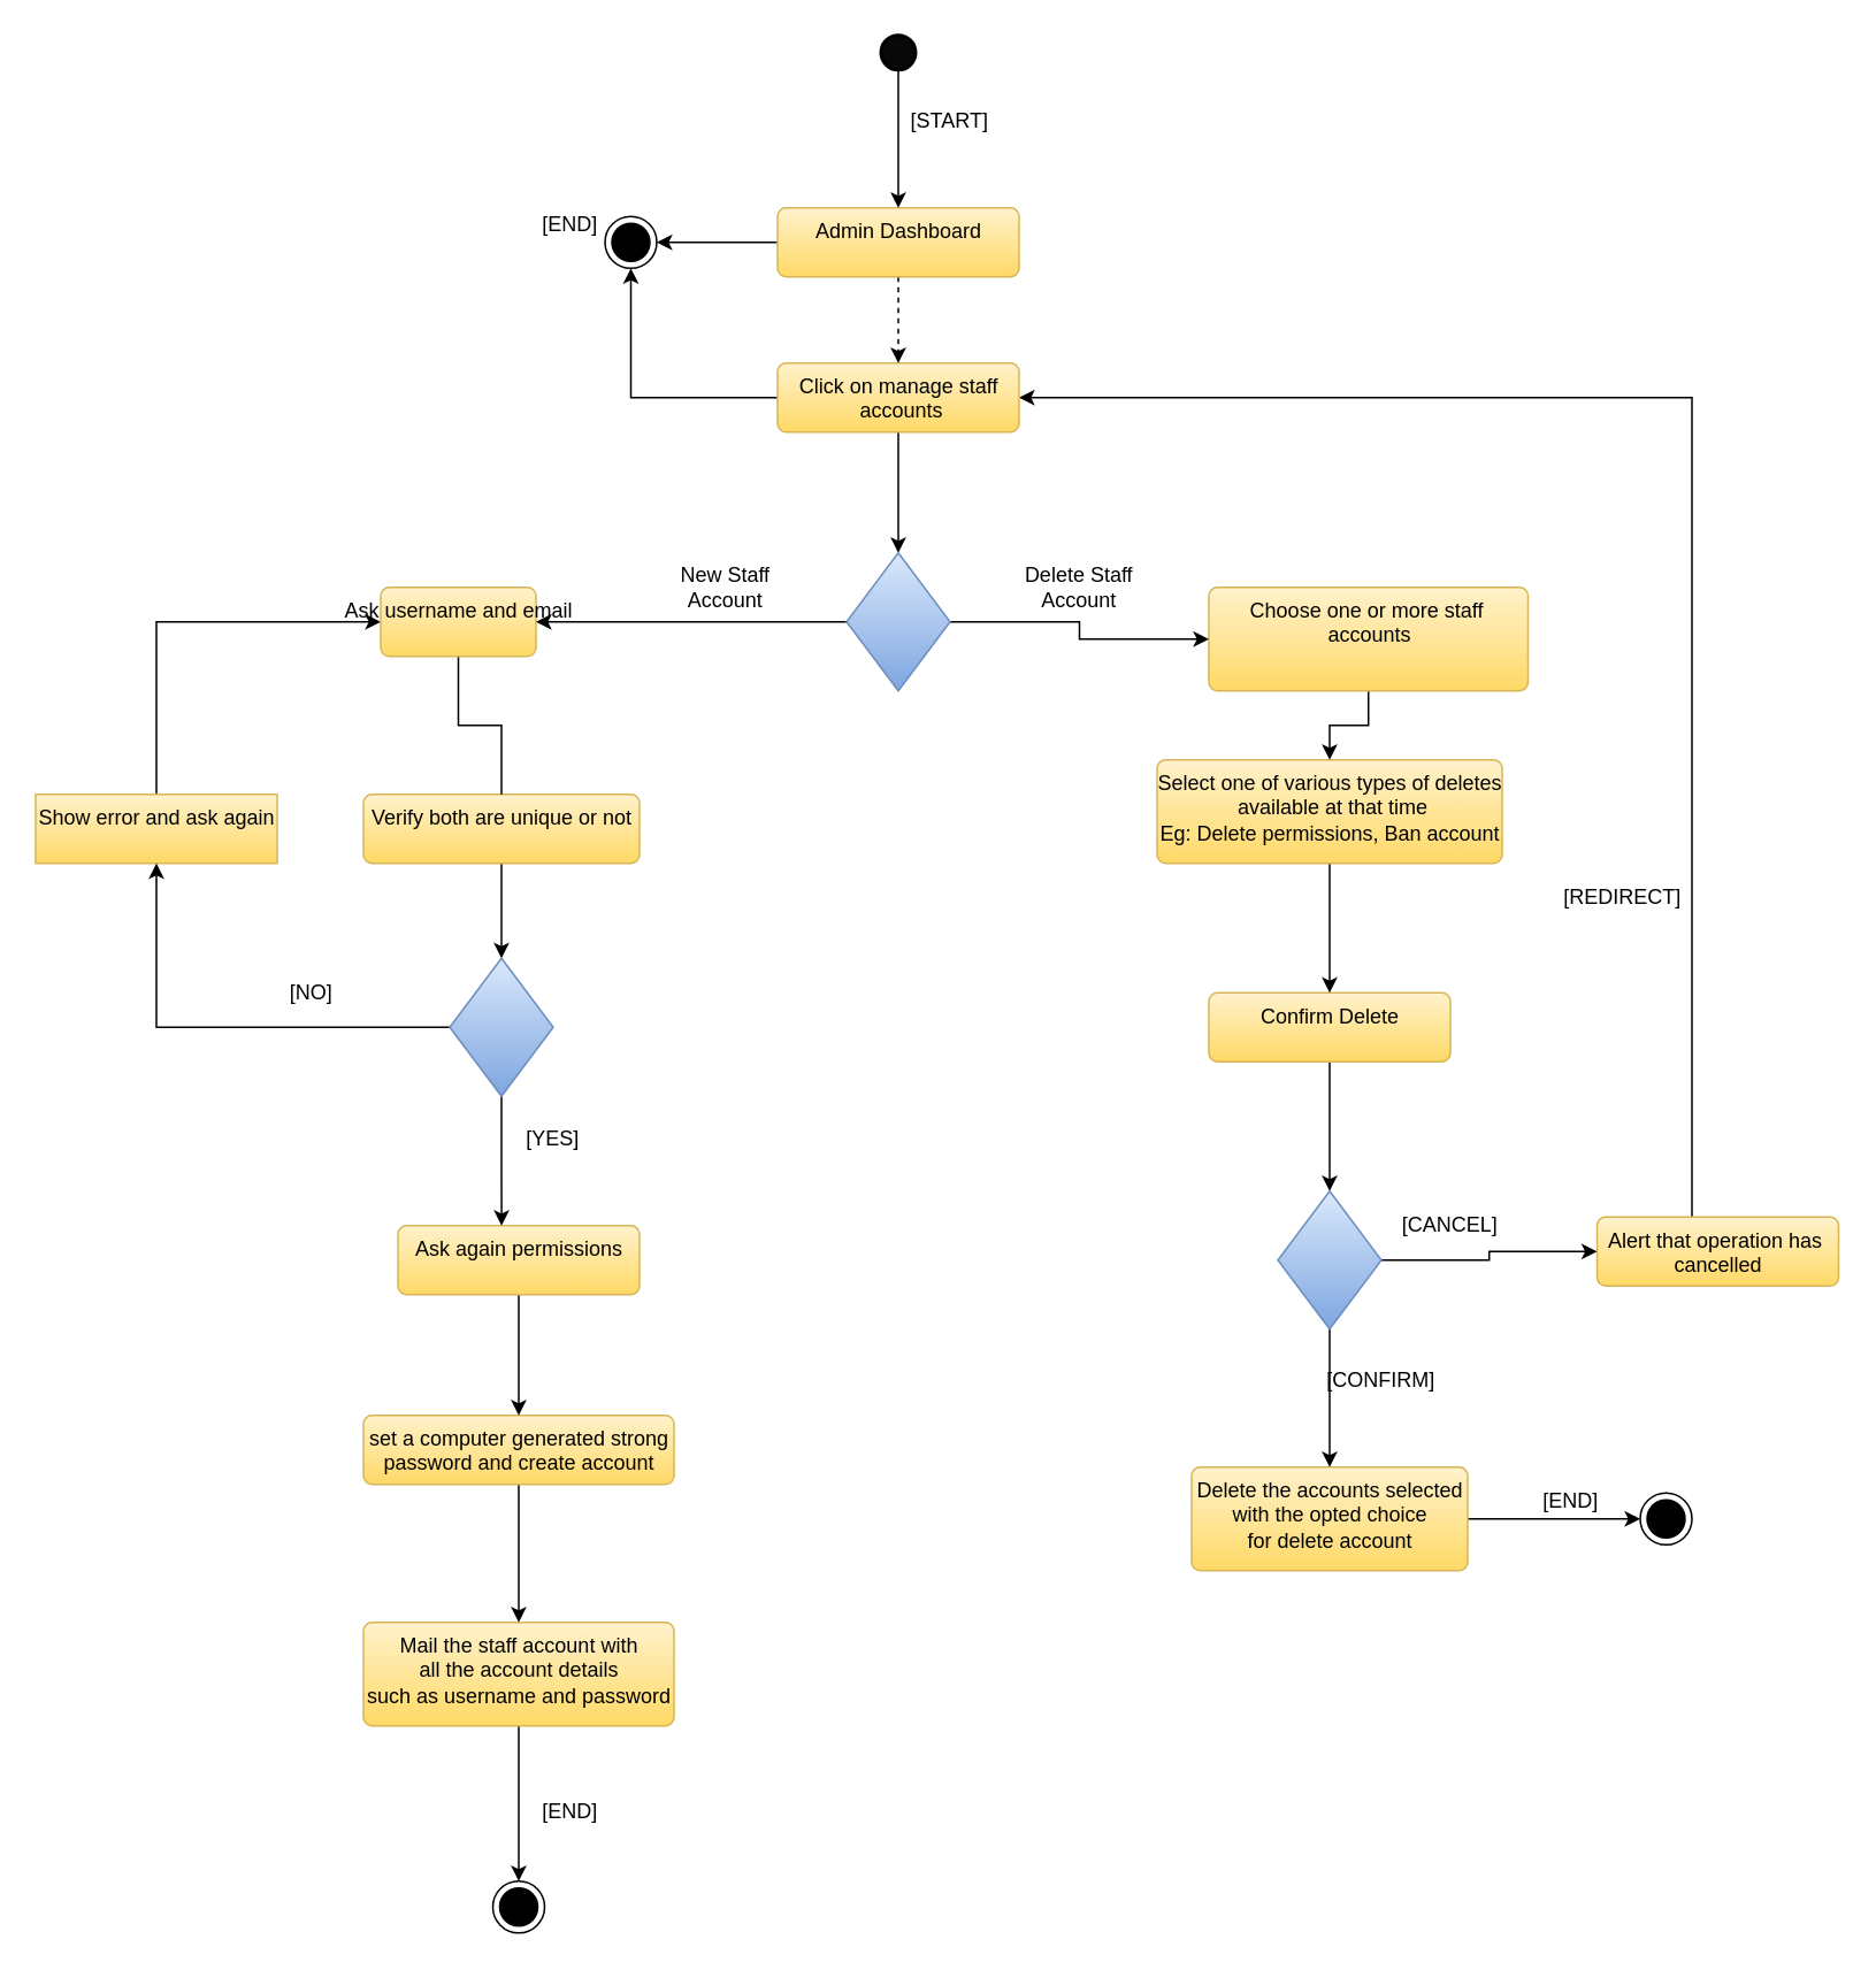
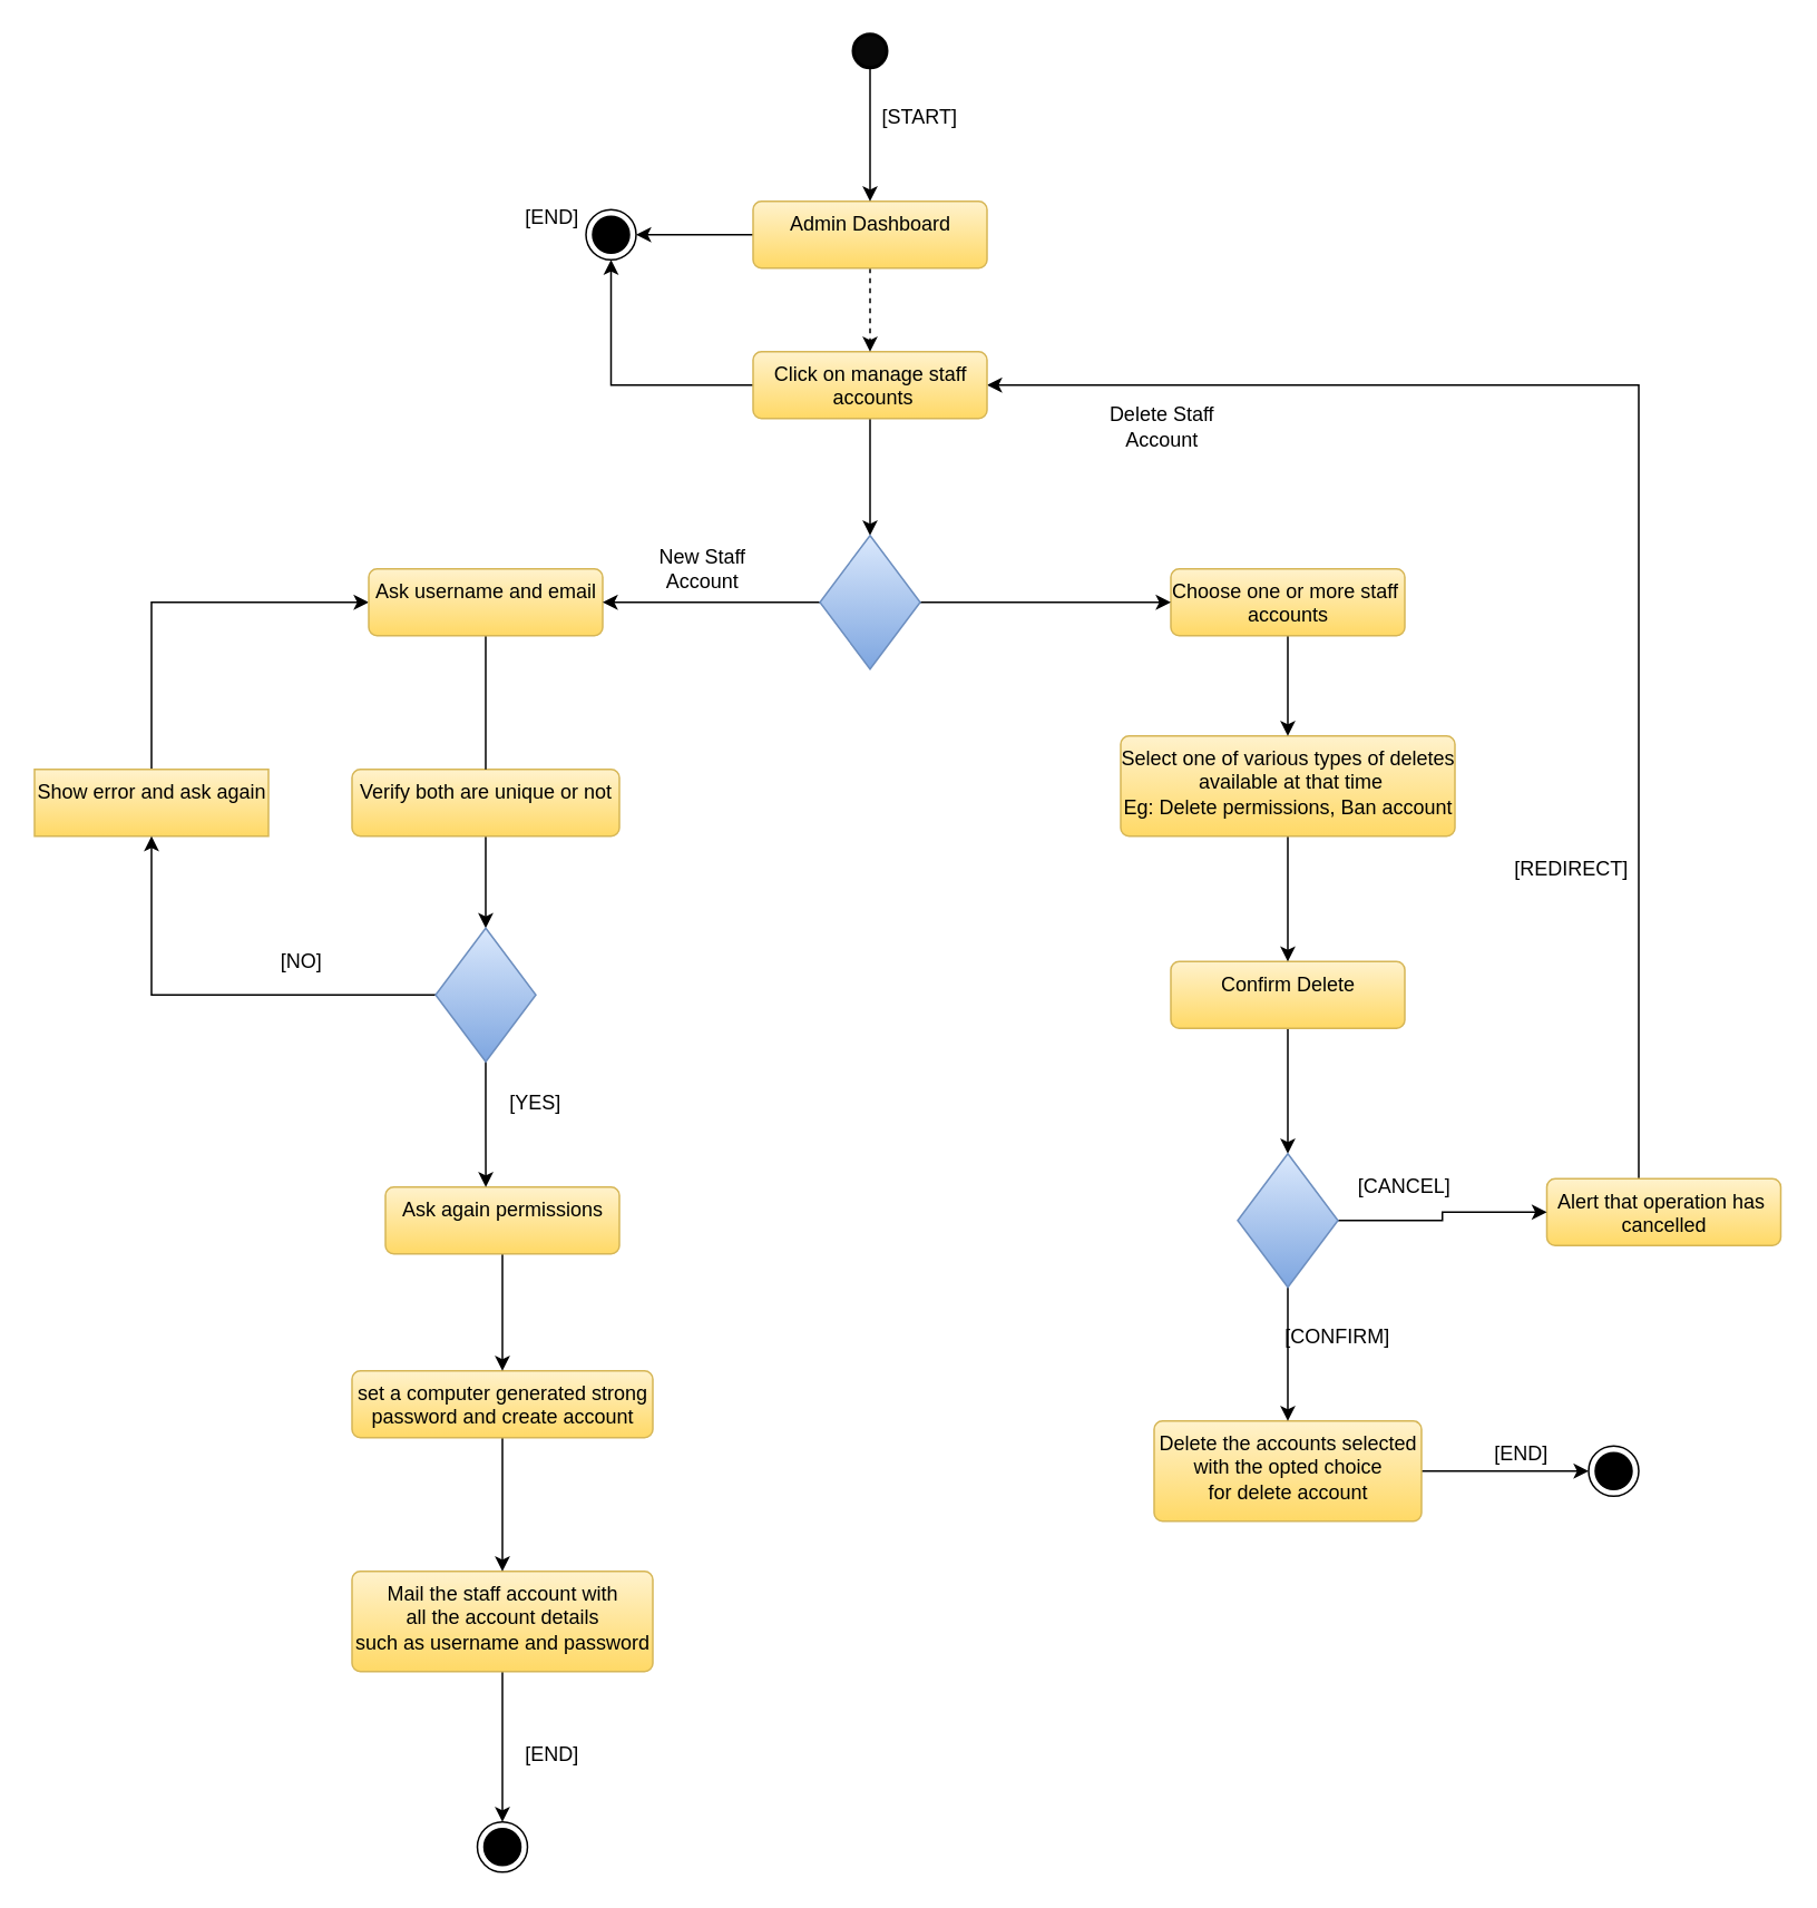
  <mxCell id="0" />
  <mxCell id="1" parent="0" />
  <mxCell id="2" value="" style="edgeStyle=orthogonalEdgeStyle;rounded=0;orthogonalLoop=1;jettySize=auto;html=1;" parent="1" source="3" target="41" edge="1"><mxGeometry relative="1" as="geometry" /></mxCell>
  <mxCell id="3" value="Mail the staff account with &lt;br&gt;all the account details&lt;br&gt;such as username and password" style="html=1;align=center;verticalAlign=top;rounded=1;absoluteArcSize=1;arcSize=10;dashed=0;gradientColor=#ffd966;fillColor=#fff2cc;strokeColor=#d6b656;" parent="1" vertex="1"><mxGeometry x="210" y="940" width="180" height="60" as="geometry" /></mxCell>
  <mxCell id="4" value="" style="edgeStyle=orthogonalEdgeStyle;rounded=0;orthogonalLoop=1;jettySize=auto;html=1;" parent="1" source="5" target="3" edge="1"><mxGeometry relative="1" as="geometry" /></mxCell>
  <mxCell id="5" value="set a computer generated strong&lt;br&gt;password and create account" style="html=1;align=center;verticalAlign=top;rounded=1;absoluteArcSize=1;arcSize=10;dashed=0;gradientColor=#ffd966;fillColor=#fff2cc;strokeColor=#d6b656;" parent="1" vertex="1"><mxGeometry x="210" y="820" width="180" height="40" as="geometry" /></mxCell>
  <mxCell id="6" value="" style="edgeStyle=orthogonalEdgeStyle;rounded=0;orthogonalLoop=1;jettySize=auto;html=1;" parent="1" source="7" target="5" edge="1"><mxGeometry relative="1" as="geometry" /></mxCell>
  <mxCell id="7" value="Ask again permissions" style="html=1;align=center;verticalAlign=top;rounded=1;absoluteArcSize=1;arcSize=10;dashed=0;gradientColor=#ffd966;fillColor=#fff2cc;strokeColor=#d6b656;" parent="1" vertex="1"><mxGeometry x="230" y="710" width="140" height="40" as="geometry" /></mxCell>
  <mxCell id="8" style="edgeStyle=orthogonalEdgeStyle;rounded=0;orthogonalLoop=1;jettySize=auto;html=1;entryX=0;entryY=0.5;entryDx=0;entryDy=0;exitX=0.5;exitY=0;exitDx=0;exitDy=0;" parent="1" source="9" target="21" edge="1"><mxGeometry relative="1" as="geometry" /></mxCell>
  <mxCell id="9" value="Show error and ask again" style="html=1;align=center;verticalAlign=top;absoluteArcSize=1;arcSize=10;dashed=0;gradientColor=#ffd966;fillColor=#fff2cc;strokeColor=#d6b656;rounded=0;" parent="1" vertex="1"><mxGeometry x="20" y="460" width="140" height="40" as="geometry" /></mxCell>
  <mxCell id="10" value="" style="edgeStyle=orthogonalEdgeStyle;rounded=0;orthogonalLoop=1;jettySize=auto;html=1;" parent="1" source="11" target="32" edge="1"><mxGeometry relative="1" as="geometry" /></mxCell>
  <mxCell id="11" value="Verify both are unique or not" style="html=1;align=center;verticalAlign=top;rounded=1;absoluteArcSize=1;arcSize=10;dashed=0;gradientColor=#ffd966;fillColor=#fff2cc;strokeColor=#d6b656;" parent="1" vertex="1"><mxGeometry x="210" y="460" width="160" height="40" as="geometry" /></mxCell>
  <mxCell id="12" style="edgeStyle=orthogonalEdgeStyle;rounded=0;orthogonalLoop=1;jettySize=auto;html=1;entryX=1;entryY=0.5;entryDx=0;entryDy=0;" parent="1" source="13" target="26" edge="1"><mxGeometry relative="1" as="geometry"><Array as="points"><mxPoint x="980" y="230" /></Array></mxGeometry></mxCell>
  <mxCell id="13" value="Alert that operation has&amp;nbsp;&lt;br&gt;cancelled" style="html=1;align=center;verticalAlign=top;rounded=1;absoluteArcSize=1;arcSize=10;dashed=0;gradientColor=#ffd966;fillColor=#fff2cc;strokeColor=#d6b656;" parent="1" vertex="1"><mxGeometry x="925" y="705" width="140" height="40" as="geometry" /></mxCell>
  <mxCell id="14" value="" style="edgeStyle=orthogonalEdgeStyle;rounded=0;orthogonalLoop=1;jettySize=auto;html=1;" parent="1" source="15" target="42" edge="1"><mxGeometry relative="1" as="geometry" /></mxCell>
  <mxCell id="15" value="Delete the accounts selected&lt;br&gt;with the opted choice&lt;br&gt;for delete account" style="html=1;align=center;verticalAlign=top;rounded=1;absoluteArcSize=1;arcSize=10;dashed=0;gradientColor=#ffd966;fillColor=#fff2cc;strokeColor=#d6b656;" parent="1" vertex="1"><mxGeometry x="690" y="850" width="160" height="60" as="geometry" /></mxCell>
  <mxCell id="16" value="" style="edgeStyle=orthogonalEdgeStyle;rounded=0;orthogonalLoop=1;jettySize=auto;html=1;" parent="1" source="17" target="35" edge="1"><mxGeometry relative="1" as="geometry" /></mxCell>
  <mxCell id="17" value="Confirm Delete" style="html=1;align=center;verticalAlign=top;rounded=1;absoluteArcSize=1;arcSize=10;dashed=0;gradientColor=#ffd966;fillColor=#fff2cc;strokeColor=#d6b656;" parent="1" vertex="1"><mxGeometry x="700" y="575" width="140" height="40" as="geometry" /></mxCell>
  <mxCell id="18" value="" style="edgeStyle=orthogonalEdgeStyle;rounded=0;orthogonalLoop=1;jettySize=auto;html=1;" parent="1" source="19" target="17" edge="1"><mxGeometry relative="1" as="geometry" /></mxCell>
  <mxCell id="19" value="Select one of various types of deletes&lt;br&gt;&amp;nbsp;available at that time&lt;br&gt;Eg: Delete permissions, Ban account" style="html=1;align=center;verticalAlign=top;rounded=1;absoluteArcSize=1;arcSize=10;dashed=0;gradientColor=#ffd966;fillColor=#fff2cc;strokeColor=#d6b656;" parent="1" vertex="1"><mxGeometry x="670" y="440" width="200" height="60" as="geometry" /></mxCell>
  <mxCell id="20" value="" style="edgeStyle=orthogonalEdgeStyle;rounded=0;orthogonalLoop=1;jettySize=auto;html=1;endArrow=none;" parent="1" source="21" target="11" edge="1"><mxGeometry relative="1" as="geometry" /></mxCell>
- <mxCell id="21" value="Ask username and email" style="html=1;align=center;verticalAlign=top;rounded=1;absoluteArcSize=1;arcSize=10;dashed=0;gradientColor=#ffd966;fillColor=#fff2cc;strokeColor=#d6b656;" parent="1" vertex="1"><mxGeometry x="220" y="340" width="90" height="40" as="geometry" /></mxCell>
+ <mxCell id="21" value="Ask username and email" style="html=1;align=center;verticalAlign=top;rounded=1;absoluteArcSize=1;arcSize=10;dashed=0;gradientColor=#ffd966;fillColor=#fff2cc;strokeColor=#d6b656;" parent="1" vertex="1"><mxGeometry x="220" y="340" width="140" height="40" as="geometry" /></mxCell>
  <mxCell id="22" value="" style="edgeStyle=orthogonalEdgeStyle;rounded=0;orthogonalLoop=1;jettySize=auto;html=1;" parent="1" source="23" target="19" edge="1"><mxGeometry relative="1" as="geometry" /></mxCell>
- <mxCell id="23" value="Choose one or more staff&amp;nbsp;&lt;br&gt;accounts" style="html=1;align=center;verticalAlign=top;rounded=1;absoluteArcSize=1;arcSize=10;dashed=0;gradientColor=#ffd966;fillColor=#fff2cc;strokeColor=#d6b656;" parent="1" vertex="1"><mxGeometry x="700" y="340" width="185" height="60" as="geometry" /></mxCell>
+ <mxCell id="23" value="Choose one or more staff&amp;nbsp;&lt;br&gt;accounts" style="html=1;align=center;verticalAlign=top;rounded=1;absoluteArcSize=1;arcSize=10;dashed=0;gradientColor=#ffd966;fillColor=#fff2cc;strokeColor=#d6b656;" parent="1" vertex="1"><mxGeometry x="700" y="340" width="140" height="40" as="geometry" /></mxCell>
  <mxCell id="24" value="" style="edgeStyle=orthogonalEdgeStyle;rounded=0;orthogonalLoop=1;jettySize=auto;html=1;" parent="1" source="26" target="38" edge="1"><mxGeometry relative="1" as="geometry" /></mxCell>
  <mxCell id="25" style="edgeStyle=orthogonalEdgeStyle;rounded=0;orthogonalLoop=1;jettySize=auto;html=1;entryX=0.5;entryY=1;entryDx=0;entryDy=0;" parent="1" source="26" target="43" edge="1"><mxGeometry relative="1" as="geometry" /></mxCell>
  <mxCell id="26" value="Click on manage staff&lt;br&gt;&amp;nbsp;accounts" style="html=1;align=center;verticalAlign=top;rounded=1;absoluteArcSize=1;arcSize=10;dashed=0;gradientColor=#ffd966;fillColor=#fff2cc;strokeColor=#d6b656;" parent="1" vertex="1"><mxGeometry x="450" y="210" width="140" height="40" as="geometry" /></mxCell>
  <mxCell id="27" value="" style="edgeStyle=orthogonalEdgeStyle;rounded=0;orthogonalLoop=1;jettySize=auto;html=1;dashed=1;" parent="1" source="29" target="26" edge="1"><mxGeometry relative="1" as="geometry" /></mxCell>
  <mxCell id="28" value="" style="edgeStyle=orthogonalEdgeStyle;rounded=0;orthogonalLoop=1;jettySize=auto;html=1;" parent="1" source="29" target="43" edge="1"><mxGeometry relative="1" as="geometry" /></mxCell>
  <mxCell id="29" value="Admin Dashboard" style="html=1;align=center;verticalAlign=top;rounded=1;absoluteArcSize=1;arcSize=10;dashed=0;gradientColor=#ffd966;fillColor=#fff2cc;strokeColor=#d6b656;" parent="1" vertex="1"><mxGeometry x="450" y="120" width="140" height="40" as="geometry" /></mxCell>
  <mxCell id="30" style="edgeStyle=orthogonalEdgeStyle;rounded=0;orthogonalLoop=1;jettySize=auto;html=1;entryX=0.5;entryY=1;entryDx=0;entryDy=0;" parent="1" source="32" target="9" edge="1"><mxGeometry relative="1" as="geometry" /></mxCell>
  <mxCell id="31" style="edgeStyle=orthogonalEdgeStyle;rounded=0;orthogonalLoop=1;jettySize=auto;html=1;entryX=0.429;entryY=0;entryDx=0;entryDy=0;entryPerimeter=0;" parent="1" source="32" target="7" edge="1"><mxGeometry relative="1" as="geometry" /></mxCell>
  <mxCell id="32" value="" style="rhombus;whiteSpace=wrap;html=1;gradientColor=#7ea6e0;fillColor=#dae8fc;strokeColor=#6c8ebf;" parent="1" vertex="1"><mxGeometry x="260" y="555" width="60" height="80" as="geometry" /></mxCell>
  <mxCell id="33" value="" style="edgeStyle=orthogonalEdgeStyle;rounded=0;orthogonalLoop=1;jettySize=auto;html=1;" parent="1" source="35" target="15" edge="1"><mxGeometry relative="1" as="geometry" /></mxCell>
  <mxCell id="34" value="" style="edgeStyle=orthogonalEdgeStyle;rounded=0;orthogonalLoop=1;jettySize=auto;html=1;" parent="1" source="35" target="13" edge="1"><mxGeometry relative="1" as="geometry" /></mxCell>
  <mxCell id="35" value="" style="rhombus;whiteSpace=wrap;html=1;gradientColor=#7ea6e0;fillColor=#dae8fc;strokeColor=#6c8ebf;" parent="1" vertex="1"><mxGeometry x="740" y="690" width="60" height="80" as="geometry" /></mxCell>
  <mxCell id="36" style="edgeStyle=orthogonalEdgeStyle;rounded=0;orthogonalLoop=1;jettySize=auto;html=1;" parent="1" source="38" target="23" edge="1"><mxGeometry relative="1" as="geometry" /></mxCell>
  <mxCell id="37" style="edgeStyle=orthogonalEdgeStyle;rounded=0;orthogonalLoop=1;jettySize=auto;html=1;entryX=1;entryY=0.5;entryDx=0;entryDy=0;" parent="1" source="38" target="21" edge="1"><mxGeometry relative="1" as="geometry" /></mxCell>
  <mxCell id="38" value="" style="rhombus;whiteSpace=wrap;html=1;gradientColor=#7ea6e0;fillColor=#dae8fc;strokeColor=#6c8ebf;" parent="1" vertex="1"><mxGeometry x="490" y="320" width="60" height="80" as="geometry" /></mxCell>
  <mxCell id="39" value="" style="edgeStyle=orthogonalEdgeStyle;rounded=0;orthogonalLoop=1;jettySize=auto;html=1;" parent="1" source="40" target="29" edge="1"><mxGeometry relative="1" as="geometry" /></mxCell>
  <mxCell id="40" value="" style="strokeWidth=2;html=1;shape=mxgraph.flowchart.start_1;whiteSpace=wrap;fillColor=#080808;" parent="1" vertex="1"><mxGeometry x="510" y="20" width="20" height="20" as="geometry" /></mxCell>
  <mxCell id="41" value="" style="ellipse;html=1;shape=endState;fillColor=#000000;strokeColor=#000000;" parent="1" vertex="1"><mxGeometry x="285" y="1090" width="30" height="30" as="geometry" /></mxCell>
  <mxCell id="42" value="" style="ellipse;html=1;shape=endState;fillColor=#000000;strokeColor=#000000;" parent="1" vertex="1"><mxGeometry x="950" y="865" width="30" height="30" as="geometry" /></mxCell>
  <mxCell id="43" value="" style="ellipse;html=1;shape=endState;fillColor=#000000;strokeColor=#000000;" parent="1" vertex="1"><mxGeometry x="350" y="125" width="30" height="30" as="geometry" /></mxCell>
- <mxCell id="44" value="Delete Staff Account" style="text;html=1;strokeColor=none;fillColor=none;align=center;verticalAlign=middle;whiteSpace=wrap;rounded=0;" parent="1" vertex="1"><mxGeometry x="570" y="330" width="110" height="20" as="geometry" /></mxCell>
+ <mxCell id="44" value="Delete Staff Account" style="text;html=1;strokeColor=none;fillColor=none;align=center;verticalAlign=middle;whiteSpace=wrap;rounded=0;" parent="1" vertex="1"><mxGeometry x="640" y="245" width="110" height="20" as="geometry" /></mxCell>
  <mxCell id="45" value="New Staff Account" style="text;html=1;strokeColor=none;fillColor=none;align=center;verticalAlign=middle;whiteSpace=wrap;rounded=0;" parent="1" vertex="1"><mxGeometry x="380" y="330" width="80" height="20" as="geometry" /></mxCell>
  <mxCell id="46" value="[CONFIRM]" style="text;html=1;strokeColor=none;fillColor=none;align=center;verticalAlign=middle;whiteSpace=wrap;rounded=0;" parent="1" vertex="1"><mxGeometry x="780" y="790" width="40" height="20" as="geometry" /></mxCell>
  <mxCell id="47" value="[START]" style="text;html=1;strokeColor=none;fillColor=none;align=center;verticalAlign=middle;whiteSpace=wrap;rounded=0;" parent="1" vertex="1"><mxGeometry x="530" y="60" width="40" height="20" as="geometry" /></mxCell>
  <mxCell id="48" value="[CANCEL]" style="text;html=1;strokeColor=none;fillColor=none;align=center;verticalAlign=middle;whiteSpace=wrap;rounded=0;" parent="1" vertex="1"><mxGeometry x="820" y="700" width="40" height="20" as="geometry" /></mxCell>
  <mxCell id="49" value="[REDIRECT]" style="text;html=1;strokeColor=none;fillColor=none;align=center;verticalAlign=middle;whiteSpace=wrap;rounded=0;" parent="1" vertex="1"><mxGeometry x="920" y="510" width="40" height="20" as="geometry" /></mxCell>
  <mxCell id="50" value="[END]" style="text;html=1;strokeColor=none;fillColor=none;align=center;verticalAlign=middle;whiteSpace=wrap;rounded=0;" parent="1" vertex="1"><mxGeometry x="310" y="120" width="40" height="20" as="geometry" /></mxCell>
  <mxCell id="51" value="[END]" style="text;html=1;strokeColor=none;fillColor=none;align=center;verticalAlign=middle;whiteSpace=wrap;rounded=0;" parent="1" vertex="1"><mxGeometry x="890" y="860" width="40" height="20" as="geometry" /></mxCell>
  <mxCell id="52" value="[NO]" style="text;html=1;strokeColor=none;fillColor=none;align=center;verticalAlign=middle;whiteSpace=wrap;rounded=0;" parent="1" vertex="1"><mxGeometry x="160" y="565" width="40" height="20" as="geometry" /></mxCell>
  <mxCell id="53" value="[END]" style="text;html=1;strokeColor=none;fillColor=none;align=center;verticalAlign=middle;whiteSpace=wrap;rounded=0;" parent="1" vertex="1"><mxGeometry x="310" y="1040" width="40" height="20" as="geometry" /></mxCell>
  <mxCell id="54" value="[YES]" style="text;html=1;strokeColor=none;fillColor=none;align=center;verticalAlign=middle;whiteSpace=wrap;rounded=0;" parent="1" vertex="1"><mxGeometry x="300" y="650" width="40" height="20" as="geometry" /></mxCell>
